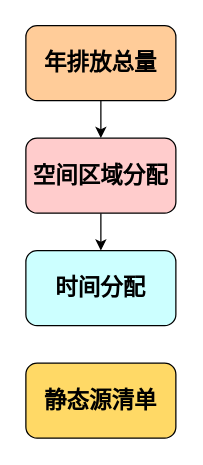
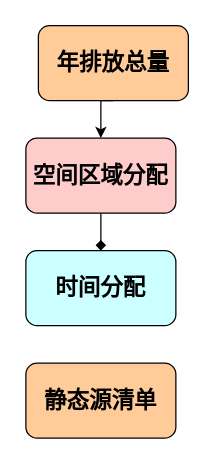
  <mxCell id="0" />
  <mxCell id="1" parent="0" />
  <mxCell id="2" style="edgeStyle=orthogonalEdgeStyle;rounded=0;orthogonalLoop=1;jettySize=auto;html=1;exitX=0.5;exitY=1;exitDx=0;exitDy=0;entryX=0.5;entryY=0;entryDx=0;entryDy=0;" edge="1" parent="1" source="3" target="5"><mxGeometry relative="1" as="geometry" /></mxCell>
- <mxCell id="3" value="&lt;b&gt;&lt;font style=&quot;font-size: 18px&quot;&gt;年排放总量&lt;/font&gt;&lt;/b&gt;" style="rounded=1;whiteSpace=wrap;html=1;fillColor=#FFCC99;" vertex="1" parent="1"><mxGeometry x="20" y="20" width="120" height="60" as="geometry" /></mxCell>
- <mxCell id="4" style="edgeStyle=orthogonalEdgeStyle;rounded=0;orthogonalLoop=1;jettySize=auto;html=1;exitX=0.5;exitY=1;exitDx=0;exitDy=0;entryX=0.5;entryY=0;entryDx=0;entryDy=0;" edge="1" parent="1" source="5" target="6"><mxGeometry relative="1" as="geometry" /></mxCell>
+ <mxCell id="3" value="&lt;b&gt;&lt;font style=&quot;font-size: 18px&quot;&gt;年排放总量&lt;/font&gt;&lt;/b&gt;" style="rounded=1;whiteSpace=wrap;html=1;fillColor=#FFCC99;" vertex="1" parent="1"><mxGeometry x="30" y="20" width="120" height="60" as="geometry" /></mxCell>
+ <mxCell id="4" style="edgeStyle=orthogonalEdgeStyle;rounded=0;orthogonalLoop=1;jettySize=auto;html=1;exitX=0.5;exitY=1;exitDx=0;exitDy=0;entryX=0.5;entryY=0;entryDx=0;entryDy=0;endArrow=diamond;" edge="1" parent="1" source="5" target="6"><mxGeometry relative="1" as="geometry" /></mxCell>
  <mxCell id="5" value="&lt;b&gt;&lt;font style=&quot;font-size: 18px&quot;&gt;空间区域分配&lt;/font&gt;&lt;/b&gt;" style="rounded=1;whiteSpace=wrap;html=1;fillColor=#FFCCCC;" vertex="1" parent="1"><mxGeometry x="20" y="110" width="120" height="60" as="geometry" /></mxCell>
  <mxCell id="6" value="&lt;b&gt;&lt;font style=&quot;font-size: 18px&quot;&gt;时间分配&lt;/font&gt;&lt;/b&gt;" style="rounded=1;whiteSpace=wrap;html=1;fillColor=#CCFFFF;" vertex="1" parent="1"><mxGeometry x="20" y="200" width="120" height="60" as="geometry" /></mxCell>
- <mxCell id="7" value="&lt;font style=&quot;font-size: 18px&quot;&gt;&lt;b&gt;静态源清单&lt;/b&gt;&lt;/font&gt;" style="rounded=1;whiteSpace=wrap;html=1;fillColor=#FFD966;" vertex="1" parent="1"><mxGeometry x="20" y="290" width="120" height="60" as="geometry" /></mxCell>
+ <mxCell id="7" value="&lt;font style=&quot;font-size: 18px&quot;&gt;&lt;b&gt;静态源清单&lt;/b&gt;&lt;/font&gt;" style="rounded=1;whiteSpace=wrap;html=1;fillColor=#ffcc99;" vertex="1" parent="1"><mxGeometry x="20" y="290" width="120" height="60" as="geometry" /></mxCell>
